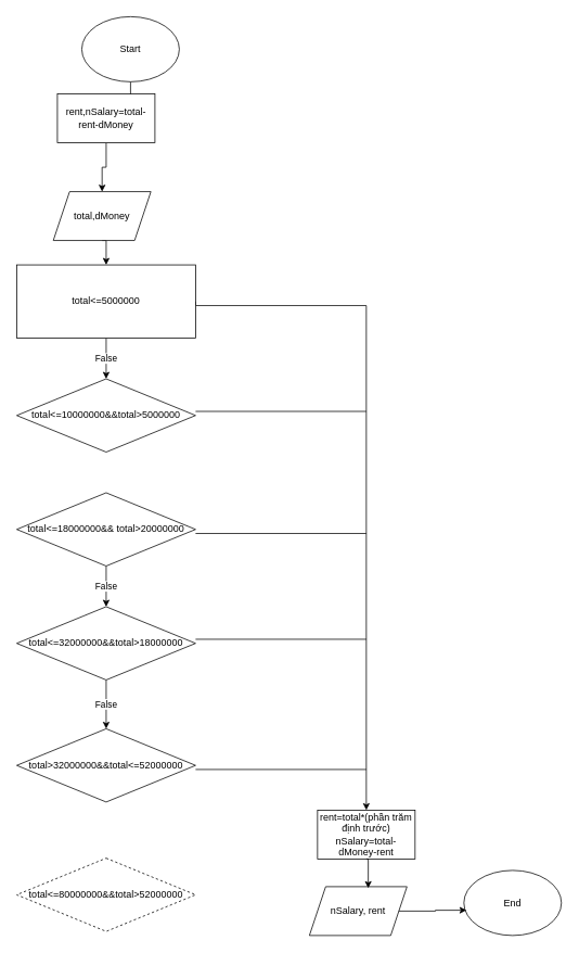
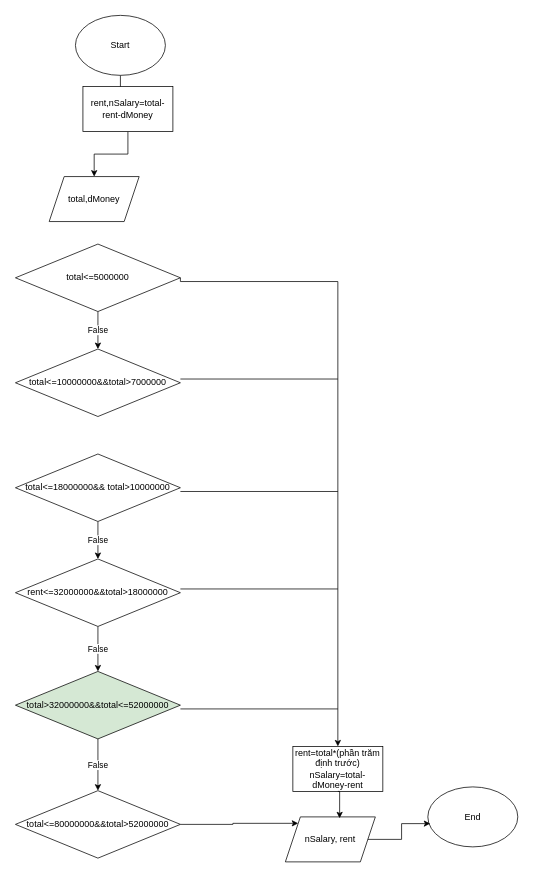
  <mxCell id="0" />
  <mxCell id="1" parent="0" />
  <mxCell id="2" style="edgeStyle=orthogonalEdgeStyle;rounded=0;orthogonalLoop=1;jettySize=auto;html=1;" parent="1" source="3" target="7" edge="1"><mxGeometry relative="1" as="geometry" /></mxCell>
  <mxCell id="3" value="Start" style="ellipse;whiteSpace=wrap;html=1;" parent="1" vertex="1"><mxGeometry x="100" y="20" width="120" height="80" as="geometry" /></mxCell>
- <mxCell id="4" style="edgeStyle=orthogonalEdgeStyle;rounded=0;orthogonalLoop=1;jettySize=auto;html=1;exitX=0.5;exitY=1;exitDx=0;exitDy=0;entryX=0.5;entryY=0;entryDx=0;entryDy=0;" parent="1" source="5" target="10" edge="1"><mxGeometry relative="1" as="geometry" /></mxCell>
  <mxCell id="5" value="total,dMoney" style="shape=parallelogram;perimeter=parallelogramPerimeter;whiteSpace=wrap;html=1;fixedSize=1;" parent="1" vertex="1"><mxGeometry x="65" y="235" width="120" height="60" as="geometry" /></mxCell>
  <mxCell id="6" style="edgeStyle=orthogonalEdgeStyle;rounded=0;orthogonalLoop=1;jettySize=auto;html=1;" parent="1" source="7" target="5" edge="1"><mxGeometry relative="1" as="geometry" /></mxCell>
- <mxCell id="7" value="rent,nSalary=total-rent-dMoney" style="rounded=0;whiteSpace=wrap;html=1;" parent="1" vertex="1"><mxGeometry x="70" y="115" width="120" height="60" as="geometry" /></mxCell>
+ <mxCell id="7" value="rent,nSalary=total-rent-dMoney" style="rounded=0;whiteSpace=wrap;html=1;" parent="1" vertex="1"><mxGeometry x="110" y="115" width="120" height="60" as="geometry" /></mxCell>
  <mxCell id="8" value="False" style="edgeStyle=orthogonalEdgeStyle;rounded=0;orthogonalLoop=1;jettySize=auto;html=1;entryX=0.5;entryY=0;entryDx=0;entryDy=0;" parent="1" source="10" target="11" edge="1"><mxGeometry relative="1" as="geometry" /></mxCell>
  <mxCell id="9" style="edgeStyle=orthogonalEdgeStyle;rounded=0;orthogonalLoop=1;jettySize=auto;html=1;exitX=1;exitY=0.5;exitDx=0;exitDy=0;" parent="1" source="10" edge="1"><mxGeometry relative="1" as="geometry"><mxPoint x="450" y="995" as="targetPoint" /><Array as="points"><mxPoint x="240" y="375" /><mxPoint x="450" y="375" /><mxPoint x="450" y="995" /></Array></mxGeometry></mxCell>
- <mxCell id="10" value="total&amp;lt;=5000000" style="whiteSpace=wrap;html=1;rounded=0;" parent="1" vertex="1"><mxGeometry x="20" y="325" width="220" height="90" as="geometry" /></mxCell>
- <mxCell id="11" value="total&amp;lt;=10000000&amp;amp;&amp;amp;total&amp;gt;5000000" style="rhombus;whiteSpace=wrap;html=1;" parent="1" vertex="1"><mxGeometry x="20" y="465" width="220" height="90" as="geometry" /></mxCell>
+ <mxCell id="10" value="total&amp;lt;=5000000" style="rhombus;whiteSpace=wrap;html=1;" parent="1" vertex="1"><mxGeometry x="20" y="325" width="220" height="90" as="geometry" /></mxCell>
+ <mxCell id="11" value="total&amp;lt;=10000000&amp;amp;&amp;amp;total&amp;gt;7000000" style="rhombus;whiteSpace=wrap;html=1;" parent="1" vertex="1"><mxGeometry x="20" y="465" width="220" height="90" as="geometry" /></mxCell>
  <mxCell id="12" value="False" style="edgeStyle=orthogonalEdgeStyle;rounded=0;orthogonalLoop=1;jettySize=auto;html=1;" parent="1" source="13" target="15" edge="1"><mxGeometry relative="1" as="geometry" /></mxCell>
- <mxCell id="13" value="total&amp;lt;=18000000&amp;amp;&amp;amp; total&amp;gt;20000000" style="rhombus;whiteSpace=wrap;html=1;" parent="1" vertex="1"><mxGeometry x="20" y="605" width="220" height="90" as="geometry" /></mxCell>
+ <mxCell id="13" value="total&amp;lt;=18000000&amp;amp;&amp;amp; total&amp;gt;10000000" style="rhombus;whiteSpace=wrap;html=1;" parent="1" vertex="1"><mxGeometry x="20" y="605" width="220" height="90" as="geometry" /></mxCell>
  <mxCell id="14" value="False" style="edgeStyle=orthogonalEdgeStyle;rounded=0;orthogonalLoop=1;jettySize=auto;html=1;" parent="1" source="15" target="17" edge="1"><mxGeometry relative="1" as="geometry" /></mxCell>
- <mxCell id="15" value="total&amp;lt;=32000000&amp;amp;&amp;amp;total&amp;gt;18000000" style="rhombus;whiteSpace=wrap;html=1;" parent="1" vertex="1"><mxGeometry x="20" y="745" width="220" height="90" as="geometry" /></mxCell>
- <mxCell id="17" value="total&amp;gt;32000000&amp;amp;&amp;amp;total&amp;lt;=52000000" style="rhombus;whiteSpace=wrap;html=1;" parent="1" vertex="1"><mxGeometry x="20" y="895" width="220" height="90" as="geometry" /></mxCell>
- <mxCell id="19" value="total&amp;lt;=80000000&amp;amp;&amp;amp;total&amp;gt;52000000" style="rhombus;whiteSpace=wrap;html=1;dashed=1;" parent="1" vertex="1"><mxGeometry x="20" y="1054" width="220" height="90" as="geometry" /></mxCell>
- <mxCell id="20" value="End" style="ellipse;whiteSpace=wrap;html=1;" parent="1" vertex="1"><mxGeometry x="570" y="1069" width="120" height="80" as="geometry" /></mxCell>
+ <mxCell id="15" value="rent&amp;lt;=32000000&amp;amp;&amp;amp;total&amp;gt;18000000" style="rhombus;whiteSpace=wrap;html=1;" parent="1" vertex="1"><mxGeometry x="20" y="745" width="220" height="90" as="geometry" /></mxCell>
+ <mxCell id="16" value="False" style="edgeStyle=orthogonalEdgeStyle;rounded=0;orthogonalLoop=1;jettySize=auto;html=1;" parent="1" source="17" target="19" edge="1"><mxGeometry relative="1" as="geometry" /></mxCell>
+ <mxCell id="17" value="total&amp;gt;32000000&amp;amp;&amp;amp;total&amp;lt;=52000000" style="rhombus;whiteSpace=wrap;html=1;fillColor=#d5e8d4;" parent="1" vertex="1"><mxGeometry x="20" y="895" width="220" height="90" as="geometry" /></mxCell>
+ <mxCell id="18" style="edgeStyle=orthogonalEdgeStyle;rounded=0;orthogonalLoop=1;jettySize=auto;html=1;exitX=1;exitY=0.5;exitDx=0;exitDy=0;entryX=0;entryY=0;entryDx=0;entryDy=0;" edge="1" parent="1" source="19" target="21"><mxGeometry relative="1" as="geometry" /></mxCell>
+ <mxCell id="19" value="total&amp;lt;=80000000&amp;amp;&amp;amp;total&amp;gt;52000000" style="rhombus;whiteSpace=wrap;html=1;" parent="1" vertex="1"><mxGeometry x="20" y="1054" width="220" height="90" as="geometry" /></mxCell>
+ <mxCell id="20" value="End" style="ellipse;whiteSpace=wrap;html=1;" parent="1" vertex="1"><mxGeometry x="570" y="1049" width="120" height="80" as="geometry" /></mxCell>
  <mxCell id="21" value="nSalary, rent" style="shape=parallelogram;perimeter=parallelogramPerimeter;whiteSpace=wrap;html=1;fixedSize=1;" parent="1" vertex="1"><mxGeometry x="380" y="1089" width="120" height="60" as="geometry" /></mxCell>
  <mxCell id="22" value="" style="endArrow=none;html=1;rounded=0;" parent="1" edge="1"><mxGeometry width="50" height="50" relative="1" as="geometry"><mxPoint x="450" y="505" as="sourcePoint" /><mxPoint x="240" y="505" as="targetPoint" /></mxGeometry></mxCell>
  <mxCell id="23" value="" style="endArrow=none;html=1;rounded=0;" parent="1" edge="1"><mxGeometry width="50" height="50" relative="1" as="geometry"><mxPoint x="450" y="655" as="sourcePoint" /><mxPoint x="240" y="655" as="targetPoint" /></mxGeometry></mxCell>
  <mxCell id="24" value="" style="endArrow=none;html=1;rounded=0;" parent="1" edge="1"><mxGeometry width="50" height="50" relative="1" as="geometry"><mxPoint x="450" y="785" as="sourcePoint" /><mxPoint x="240" y="785" as="targetPoint" /></mxGeometry></mxCell>
  <mxCell id="25" value="" style="endArrow=none;html=1;rounded=0;" parent="1" edge="1"><mxGeometry width="50" height="50" relative="1" as="geometry"><mxPoint x="450" y="945" as="sourcePoint" /><mxPoint x="240" y="945" as="targetPoint" /></mxGeometry></mxCell>
  <mxCell id="26" value="rent=total*(phần trăm định trước)&lt;br&gt;nSalary=total-dMoney-rent" style="rounded=0;whiteSpace=wrap;html=1;" vertex="1" parent="1"><mxGeometry x="390" y="995" width="120" height="60" as="geometry" /></mxCell>
  <mxCell id="27" style="edgeStyle=orthogonalEdgeStyle;rounded=0;orthogonalLoop=1;jettySize=auto;html=1;exitX=0.5;exitY=1;exitDx=0;exitDy=0;entryX=0.603;entryY=0.03;entryDx=0;entryDy=0;entryPerimeter=0;" edge="1" parent="1" source="26" target="21"><mxGeometry relative="1" as="geometry" /></mxCell>
  <mxCell id="28" style="edgeStyle=orthogonalEdgeStyle;rounded=0;orthogonalLoop=1;jettySize=auto;html=1;exitX=1;exitY=0.5;exitDx=0;exitDy=0;entryX=0.027;entryY=0.612;entryDx=0;entryDy=0;entryPerimeter=0;" edge="1" parent="1" source="21" target="20"><mxGeometry relative="1" as="geometry" /></mxCell>
